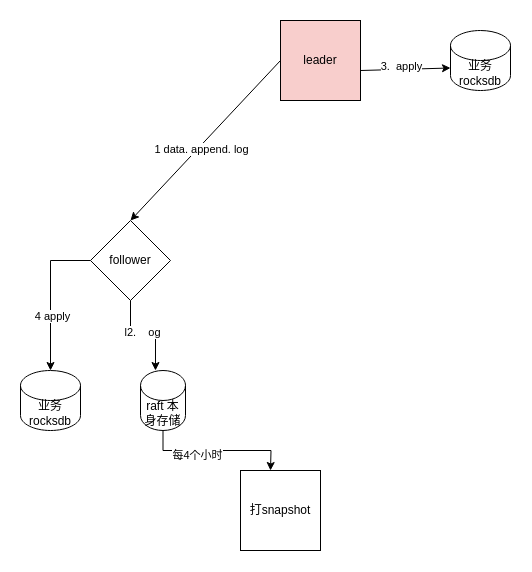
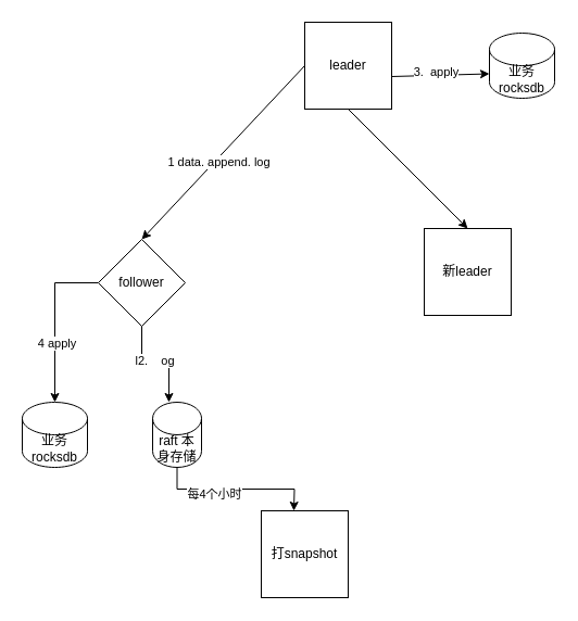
  <mxCell id="0" />
  <mxCell id="1" parent="0" />
- <mxCell id="2" value="leader" style="whiteSpace=wrap;html=1;aspect=fixed;fillColor=#f8cecc;" vertex="1" parent="1"><mxGeometry x="280" y="20" width="80" height="80" as="geometry" /></mxCell>
+ <mxCell id="2" value="leader" style="whiteSpace=wrap;html=1;aspect=fixed;" vertex="1" parent="1"><mxGeometry x="280" y="20" width="80" height="80" as="geometry" /></mxCell>
  <mxCell id="3" style="edgeStyle=orthogonalEdgeStyle;rounded=0;orthogonalLoop=1;jettySize=auto;html=1;exitX=0;exitY=0.5;exitDx=0;exitDy=0;" edge="1" parent="1" source="5" target="11"><mxGeometry relative="1" as="geometry" /></mxCell>
  <mxCell id="4" value="4 apply" style="edgeLabel;html=1;align=center;verticalAlign=middle;resizable=0;points=[];" vertex="1" connectable="0" parent="3"><mxGeometry x="0.267" y="1" relative="1" as="geometry"><mxPoint as="offset" /></mxGeometry></mxCell>
  <mxCell id="5" value="follower" style="rhombus;whiteSpace=wrap;html=1;aspect=fixed;" vertex="1" parent="1"><mxGeometry x="90" y="220" width="80" height="80" as="geometry" /></mxCell>
  <mxCell id="6" value="业务rocksdb" style="shape=cylinder3;whiteSpace=wrap;html=1;boundedLbl=1;backgroundOutline=1;size=15;" vertex="1" parent="1"><mxGeometry x="450" y="30" width="60" height="60" as="geometry" /></mxCell>
  <mxCell id="7" value="" style="endArrow=classic;html=1;rounded=0;exitX=0;exitY=0.5;exitDx=0;exitDy=0;entryX=0.5;entryY=0;entryDx=0;entryDy=0;" edge="1" parent="1" source="2" target="5"><mxGeometry width="50" height="50" relative="1" as="geometry"><mxPoint x="280" y="270" as="sourcePoint" /><mxPoint x="330" y="220" as="targetPoint" /></mxGeometry></mxCell>
  <mxCell id="8" value="1 data. append. log" style="edgeLabel;html=1;align=center;verticalAlign=middle;resizable=0;points=[];" vertex="1" connectable="0" parent="7"><mxGeometry x="0.084" y="2" relative="1" as="geometry"><mxPoint as="offset" /></mxGeometry></mxCell>
+ <mxCell id="9" value="新leader" style="whiteSpace=wrap;html=1;aspect=fixed;" vertex="1" parent="1"><mxGeometry x="390" y="210" width="80" height="80" as="geometry" /></mxCell>
+ <mxCell id="10" value="" style="endArrow=classic;html=1;rounded=0;exitX=0.5;exitY=1;exitDx=0;exitDy=0;entryX=0.5;entryY=0;entryDx=0;entryDy=0;" edge="1" parent="1" source="2" target="9"><mxGeometry width="50" height="50" relative="1" as="geometry"><mxPoint x="410" y="170" as="sourcePoint" /><mxPoint x="460" y="120" as="targetPoint" /></mxGeometry></mxCell>
  <mxCell id="11" value="业务rocksdb" style="shape=cylinder3;whiteSpace=wrap;html=1;boundedLbl=1;backgroundOutline=1;size=15;" vertex="1" parent="1"><mxGeometry x="20" y="370" width="60" height="60" as="geometry" /></mxCell>
  <mxCell id="12" style="edgeStyle=orthogonalEdgeStyle;rounded=0;orthogonalLoop=1;jettySize=auto;html=1;exitX=0.5;exitY=1;exitDx=0;exitDy=0;exitPerimeter=0;" edge="1" parent="1" source="14"><mxGeometry relative="1" as="geometry"><mxPoint x="270" y="470" as="targetPoint" /></mxGeometry></mxCell>
  <mxCell id="13" value="每4个小时" style="edgeLabel;html=1;align=center;verticalAlign=middle;resizable=0;points=[];" vertex="1" connectable="0" parent="12"><mxGeometry x="-0.274" y="-4" relative="1" as="geometry"><mxPoint as="offset" /></mxGeometry></mxCell>
  <mxCell id="14" value="raft 本身存储" style="shape=cylinder3;whiteSpace=wrap;html=1;boundedLbl=1;backgroundOutline=1;size=15;" vertex="1" parent="1"><mxGeometry x="140" y="370" width="45" height="60" as="geometry" /></mxCell>
  <mxCell id="15" style="edgeStyle=orthogonalEdgeStyle;rounded=0;orthogonalLoop=1;jettySize=auto;html=1;exitX=0.5;exitY=1;exitDx=0;exitDy=0;entryX=0.333;entryY=0;entryDx=0;entryDy=0;entryPerimeter=0;" edge="1" parent="1" source="5" target="14"><mxGeometry relative="1" as="geometry" /></mxCell>
  <mxCell id="16" value="l2.&amp;nbsp; &amp;nbsp; og" style="edgeLabel;html=1;align=center;verticalAlign=middle;resizable=0;points=[];" vertex="1" connectable="0" parent="15"><mxGeometry x="-0.04" y="4" relative="1" as="geometry"><mxPoint as="offset" /></mxGeometry></mxCell>
  <mxCell id="17" value="打snapshot" style="whiteSpace=wrap;html=1;aspect=fixed;" vertex="1" parent="1"><mxGeometry x="240" y="470" width="80" height="80" as="geometry" /></mxCell>
  <mxCell id="18" value="" style="endArrow=classic;html=1;rounded=0;entryX=0;entryY=0;entryDx=0;entryDy=37.5;entryPerimeter=0;" edge="1" parent="1" target="6"><mxGeometry width="50" height="50" relative="1" as="geometry"><mxPoint x="360" y="70" as="sourcePoint" /><mxPoint x="410" y="20" as="targetPoint" /></mxGeometry></mxCell>
  <mxCell id="19" value="3.&amp;nbsp; apply" style="edgeLabel;html=1;align=center;verticalAlign=middle;resizable=0;points=[];" vertex="1" connectable="0" parent="18"><mxGeometry x="-0.087" y="3" relative="1" as="geometry"><mxPoint as="offset" /></mxGeometry></mxCell>
